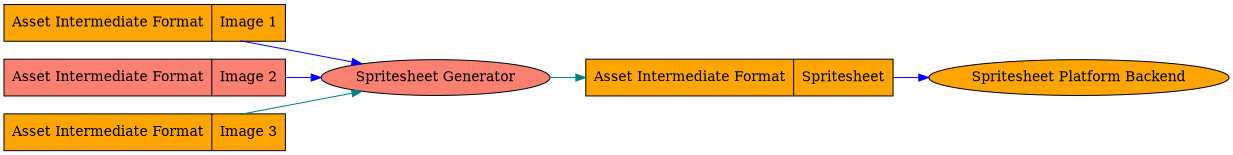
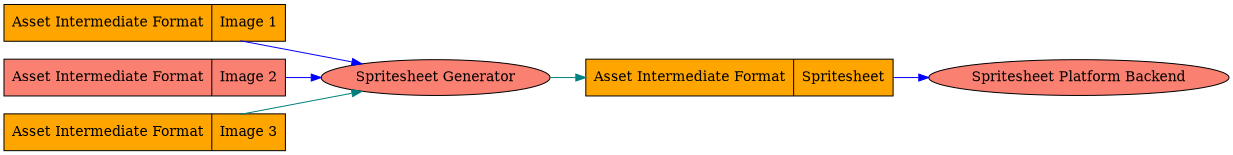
  digraph {
    rankdir=LR
    node [shape=record style=filled fillcolor=orange]
    edge [color=blue]
    n1 [label="{Asset Intermediate Format|Image 1}"]
    n2 [label="Spritesheet Generator" fillcolor=salmon shape=""]
    n3 [label="{Asset Intermediate Format|Image 2}" fillcolor=salmon]
    n4 [label="{Asset Intermediate Format|Image 3}"]
    n5 [label="{Asset Intermediate Format|Spritesheet}"]
-   n6 [label="Spritesheet Platform Backend" shape=""]
+   n6 [label="Spritesheet Platform Backend" fillcolor=salmon shape=""]
    n1 -> n2
    n2 -> n5 [color=teal]
    n3 -> n2
    n4 -> n2 [color=teal]
    n5 -> n6
  }
